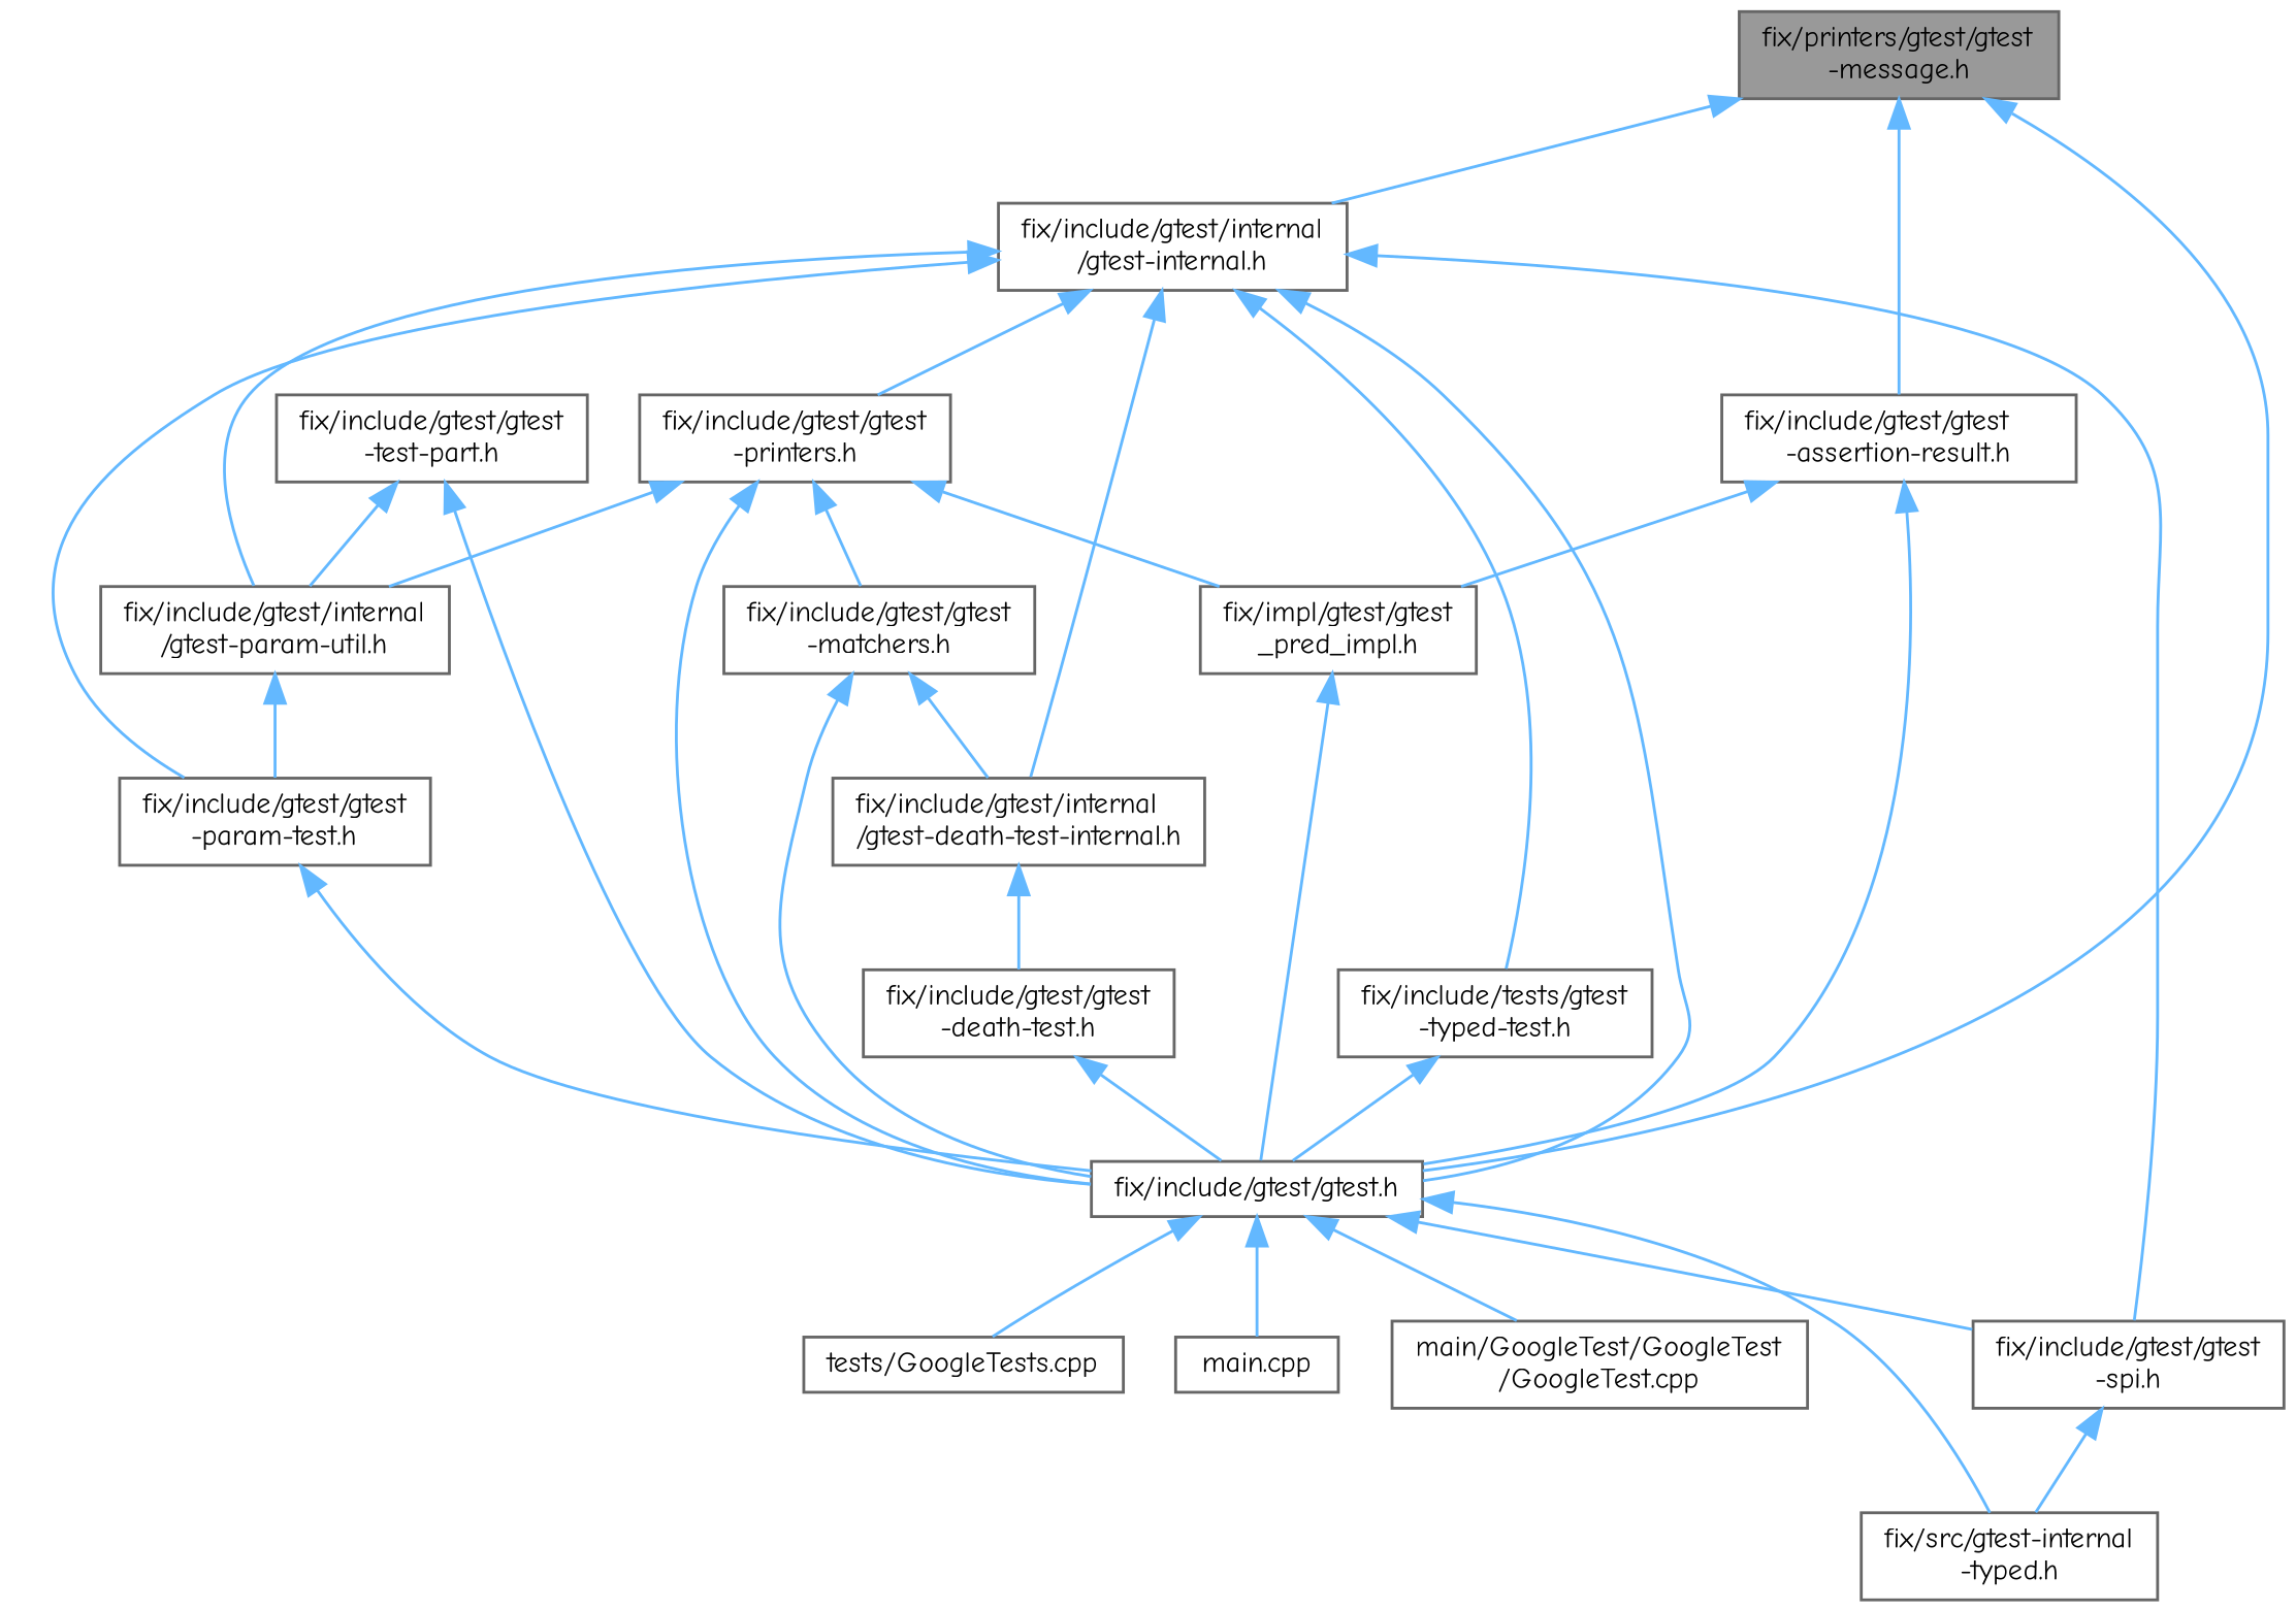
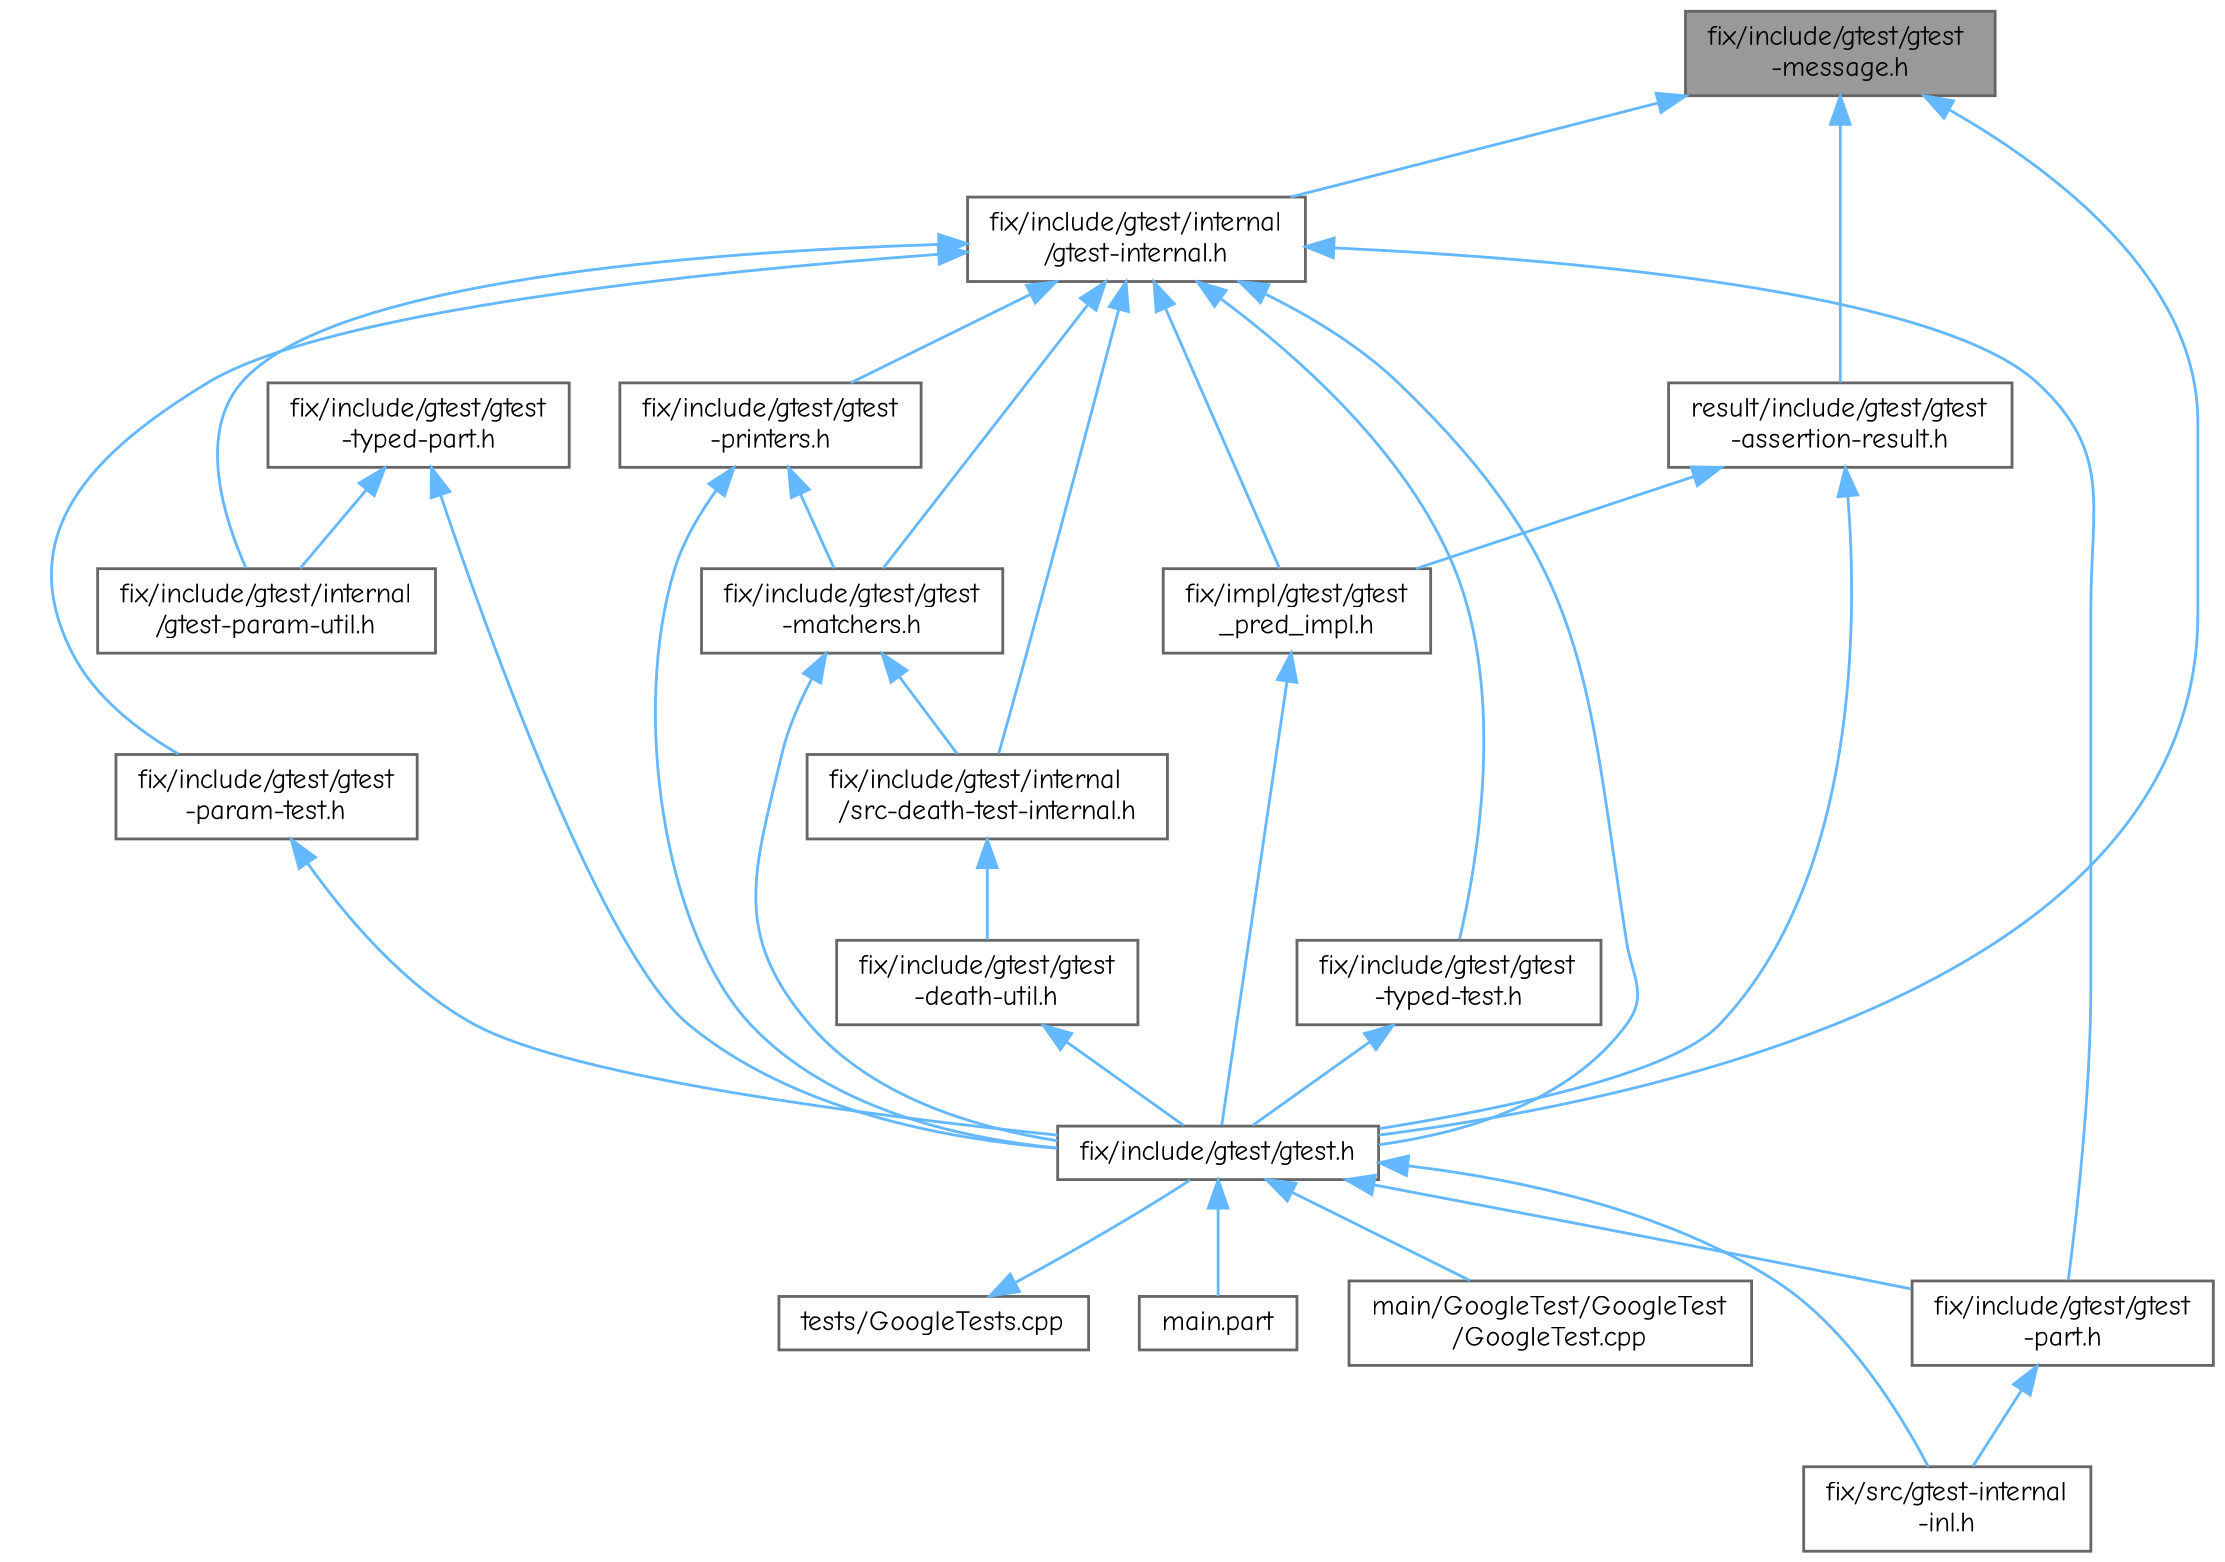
  digraph {
    fontname="Comic Neue"
    node [color=grey40 fillcolor=white fontname="Comic Neue" fontsize=10 shape=box style=filled]
    edge [color=steelblue1 dir=back fontname="Comic Neue" fontsize=10 labelfontname=Helvetica labelfontsize=10 style=solid]
-   n1 [color=gray40 fillcolor=grey60 fontcolor=black height=0.2 label="fix/printers/gtest/gtest\l-message.h" width=0.4]
-   n2 [height=0.2 label="fix/include/gtest/gtest\l-assertion-result.h" width=0.4]
+   n1 [color=gray40 fillcolor=grey60 fontcolor=black height=0.2 label="fix/include/gtest/gtest\l-message.h" width=0.4]
+   n2 [height=0.2 label="result/include/gtest/gtest\l-assertion-result.h" width=0.4]
    n3 [height=0.2 label="fix/include/gtest/gtest.h" width=0.4]
    n4 [height=0.2 label="fix/include/gtest/internal\l/gtest-internal.h" width=0.4]
    n5 [height=0.2 label="fix/impl/gtest/gtest\l_pred_impl.h" width=0.4]
-   n6 [height=0.2 label="fix/include/gtest/gtest\l-spi.h" width=0.4]
-   n7 [height=0.2 label="fix/src/gtest-internal\l-typed.h" width=0.4]
-   n8 [height=0.2 label="main.cpp" width=0.4]
+   n6 [height=0.2 label="fix/include/gtest/gtest\l-part.h" width=0.4]
+   n7 [height=0.2 label="fix/src/gtest-internal\l-inl.h" width=0.4]
+   n8 [height=0.2 label="main.part" width=0.4]
    n9 [height=0.2 label="main/GoogleTest/GoogleTest\l/GoogleTest.cpp" width=0.4]
    n10 [height=0.2 label="tests/GoogleTests.cpp" width=0.4]
    n11 [height=0.2 label="fix/include/gtest/gtest\l-matchers.h" width=0.4]
-   n12 [height=0.2 label="fix/include/gtest/internal\l/gtest-death-test-internal.h" width=0.4]
+   n12 [height=0.2 label="fix/include/gtest/internal\l/src-death-test-internal.h" width=0.4]
    n13 [height=0.2 label="fix/include/gtest/gtest\l-param-test.h" width=0.4]
    n14 [height=0.2 label="fix/include/gtest/gtest\l-printers.h" width=0.4]
    n15 [height=0.2 label="fix/include/gtest/internal\l/gtest-param-util.h" width=0.4]
-   n16 [height=0.2 label="fix/include/tests/gtest\l-typed-test.h" width=0.4]
-   n17 [height=0.2 label="fix/include/gtest/gtest\l-death-test.h" width=0.4]
-   n18 [height=0.2 label="fix/include/gtest/gtest\l-test-part.h" width=0.4]
+   n16 [height=0.2 label="fix/include/gtest/gtest\l-typed-test.h" width=0.4]
+   n17 [height=0.2 label="fix/include/gtest/gtest\l-death-util.h" width=0.4]
+   n18 [height=0.2 label="fix/include/gtest/gtest\l-typed-part.h" width=0.4]
    n1 -> n2
    n1 -> n3
    n1 -> n4
    n2 -> n3
    n2 -> n5
    n3 -> n6
    n3 -> n7
    n3 -> n8
    n3 -> n9
-   n3 -> n10
+   n10 -> n3
    n4 -> n3
-   n14 -> n5
+   n4 -> n5
    n4 -> n6
+   n4 -> n11
    n4 -> n12
    n4 -> n13
    n4 -> n14
    n4 -> n15
    n4 -> n16
    n5 -> n3
    n6 -> n7
    n11 -> n3
    n11 -> n12
    n12 -> n17
    n13 -> n3
    n14 -> n3
    n14 -> n11
-   n14 -> n15
-   n15 -> n13
    n16 -> n3
    n17 -> n3
    n18 -> n3
    n18 -> n15
  }
